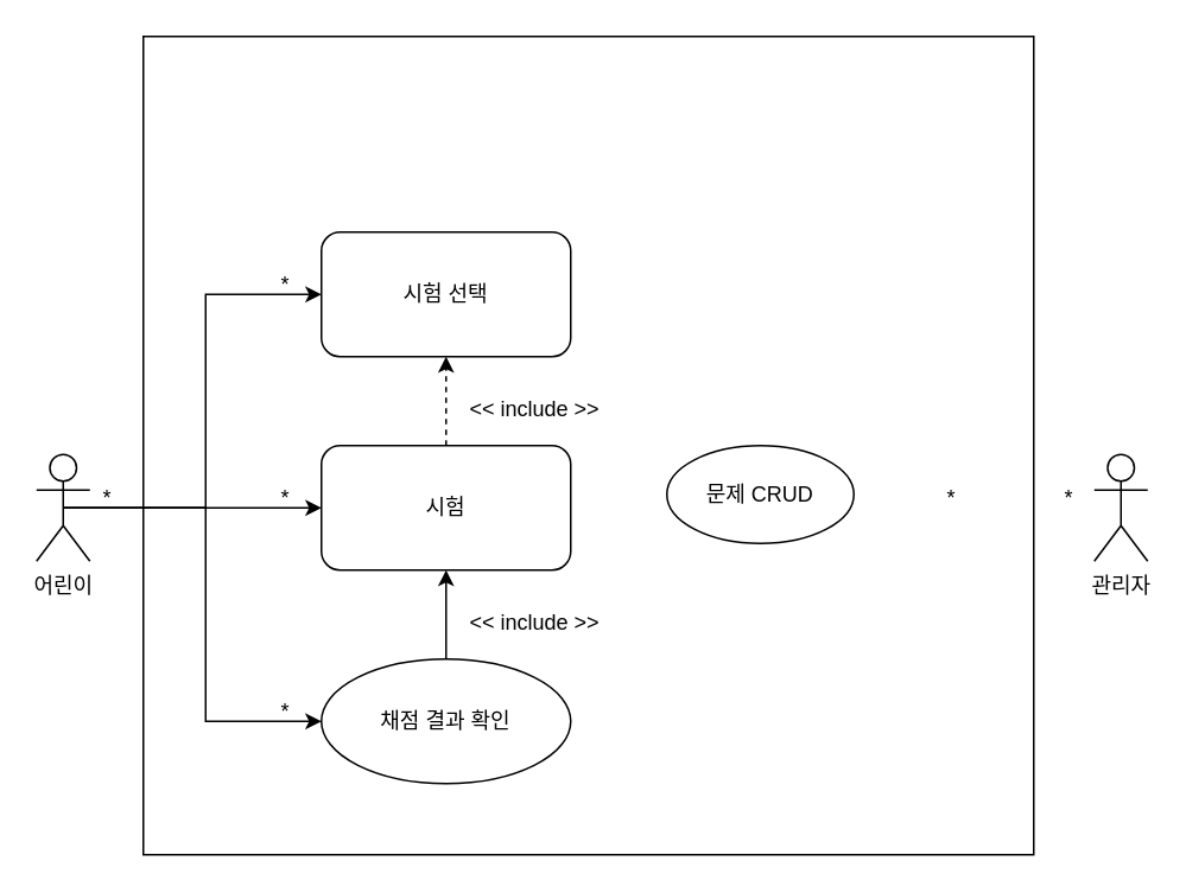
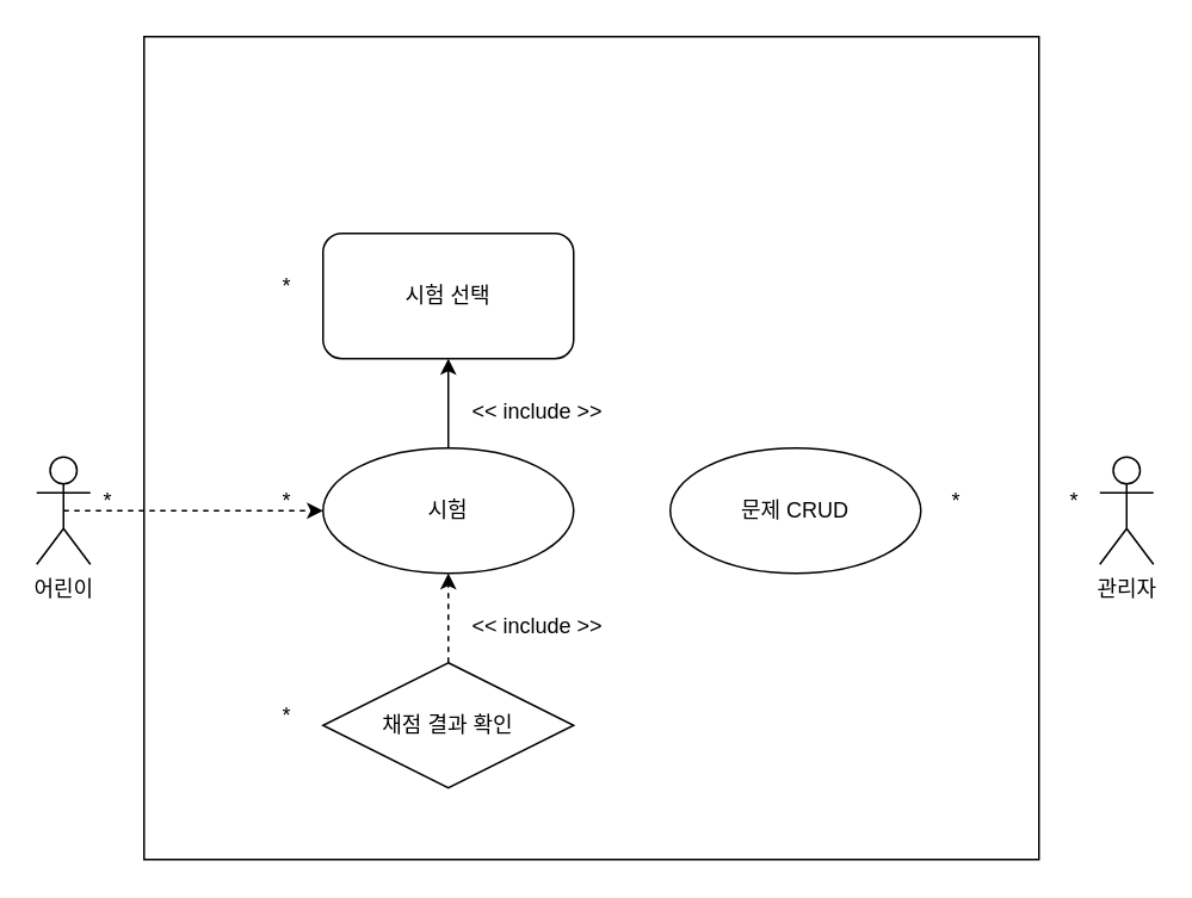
  <mxCell id="0" />
  <mxCell id="1" parent="0" />
  <mxCell id="2" value="" style="rounded=0;whiteSpace=wrap;html=1;" vertex="1" parent="1"><mxGeometry x="80" y="20" width="500" height="460" as="geometry" /></mxCell>
- <mxCell id="3" style="edgeStyle=orthogonalEdgeStyle;rounded=0;orthogonalLoop=1;jettySize=auto;html=1;exitX=0.5;exitY=0.5;exitDx=0;exitDy=0;exitPerimeter=0;entryX=0;entryY=0.5;entryDx=0;entryDy=0;" edge="1" parent="1" source="6" target="12"><mxGeometry relative="1" as="geometry" /></mxCell>
- <mxCell id="4" style="edgeStyle=orthogonalEdgeStyle;rounded=0;orthogonalLoop=1;jettySize=auto;html=1;exitX=0.5;exitY=0.5;exitDx=0;exitDy=0;exitPerimeter=0;entryX=0;entryY=0.5;entryDx=0;entryDy=0;" edge="1" parent="1" source="6" target="10"><mxGeometry relative="1" as="geometry" /></mxCell>
- <mxCell id="5" style="edgeStyle=orthogonalEdgeStyle;rounded=0;orthogonalLoop=1;jettySize=auto;html=1;exitX=0.5;exitY=0.5;exitDx=0;exitDy=0;exitPerimeter=0;entryX=0;entryY=0.5;entryDx=0;entryDy=0;" edge="1" parent="1" source="6" target="8"><mxGeometry relative="1" as="geometry" /></mxCell>
+ <mxCell id="4" style="edgeStyle=orthogonalEdgeStyle;rounded=0;orthogonalLoop=1;jettySize=auto;html=1;exitX=0.5;exitY=0.5;exitDx=0;exitDy=0;exitPerimeter=0;entryX=0;entryY=0.5;entryDx=0;entryDy=0;dashed=1;" edge="1" parent="1" source="6" target="10"><mxGeometry relative="1" as="geometry" /></mxCell>
  <mxCell id="6" value="어린이" style="shape=umlActor;verticalLabelPosition=bottom;verticalAlign=top;html=1;" vertex="1" parent="1"><mxGeometry x="20" y="255" width="30" height="60" as="geometry" /></mxCell>
  <mxCell id="7" value="관리자" style="shape=umlActor;verticalLabelPosition=bottom;verticalAlign=top;html=1;" vertex="1" parent="1"><mxGeometry x="614" y="255" width="30" height="60" as="geometry" /></mxCell>
  <mxCell id="8" value="시험 선택" style="whiteSpace=wrap;html=1;rounded=1;" vertex="1" parent="1"><mxGeometry x="180" y="130" width="140" height="70" as="geometry" /></mxCell>
- <mxCell id="9" style="edgeStyle=orthogonalEdgeStyle;rounded=0;orthogonalLoop=1;jettySize=auto;html=1;exitX=0.5;exitY=0;exitDx=0;exitDy=0;entryX=0.5;entryY=1;entryDx=0;entryDy=0;dashed=1;" edge="1" parent="1" source="10" target="8"><mxGeometry relative="1" as="geometry" /></mxCell>
- <mxCell id="10" value="시험" style="whiteSpace=wrap;html=1;rounded=1;" vertex="1" parent="1"><mxGeometry x="180" y="250" width="140" height="70" as="geometry" /></mxCell>
- <mxCell id="11" style="edgeStyle=orthogonalEdgeStyle;rounded=0;orthogonalLoop=1;jettySize=auto;html=1;exitX=0.5;exitY=0;exitDx=0;exitDy=0;entryX=0.5;entryY=1;entryDx=0;entryDy=0;" edge="1" parent="1" source="12" target="10"><mxGeometry relative="1" as="geometry" /></mxCell>
- <mxCell id="12" value="채점 결과 확인" style="ellipse;whiteSpace=wrap;html=1;" vertex="1" parent="1"><mxGeometry x="180" y="370" width="140" height="70" as="geometry" /></mxCell>
- <mxCell id="13" value="문제 CRUD" style="ellipse;whiteSpace=wrap;html=1;" vertex="1" parent="1"><mxGeometry x="374" y="250" width="105" height="55" as="geometry" /></mxCell>
+ <mxCell id="9" style="edgeStyle=orthogonalEdgeStyle;rounded=0;orthogonalLoop=1;jettySize=auto;html=1;exitX=0.5;exitY=0;exitDx=0;exitDy=0;entryX=0.5;entryY=1;entryDx=0;entryDy=0;" edge="1" parent="1" source="10" target="8"><mxGeometry relative="1" as="geometry" /></mxCell>
+ <mxCell id="10" value="시험" style="ellipse;whiteSpace=wrap;html=1;" vertex="1" parent="1"><mxGeometry x="180" y="250" width="140" height="70" as="geometry" /></mxCell>
+ <mxCell id="11" style="edgeStyle=orthogonalEdgeStyle;rounded=0;orthogonalLoop=1;jettySize=auto;html=1;exitX=0.5;exitY=0;exitDx=0;exitDy=0;entryX=0.5;entryY=1;entryDx=0;entryDy=0;dashed=1;" edge="1" parent="1" source="12" target="10"><mxGeometry relative="1" as="geometry" /></mxCell>
+ <mxCell id="12" value="채점 결과 확인" style="rhombus;whiteSpace=wrap;html=1;" vertex="1" parent="1"><mxGeometry x="180" y="370" width="140" height="70" as="geometry" /></mxCell>
+ <mxCell id="13" value="문제 CRUD" style="ellipse;whiteSpace=wrap;html=1;" vertex="1" parent="1"><mxGeometry x="374" y="250" width="140" height="70" as="geometry" /></mxCell>
  <mxCell id="14" value="&amp;lt;&amp;lt; include &amp;gt;&amp;gt;" style="text;html=1;strokeColor=none;fillColor=none;align=center;verticalAlign=middle;whiteSpace=wrap;rounded=0;" vertex="1" parent="1"><mxGeometry x="260" y="220" width="80" height="20" as="geometry" /></mxCell>
  <mxCell id="15" value="*" style="text;html=1;strokeColor=none;fillColor=none;align=center;verticalAlign=middle;whiteSpace=wrap;rounded=0;" vertex="1" parent="1"><mxGeometry x="40" y="270" width="40" height="20" as="geometry" /></mxCell>
  <mxCell id="16" value="*" style="text;html=1;strokeColor=none;fillColor=none;align=center;verticalAlign=middle;whiteSpace=wrap;rounded=0;" vertex="1" parent="1"><mxGeometry x="580" y="270" width="40" height="20" as="geometry" /></mxCell>
  <mxCell id="17" value="*" style="text;html=1;strokeColor=none;fillColor=none;align=center;verticalAlign=middle;whiteSpace=wrap;rounded=0;" vertex="1" parent="1"><mxGeometry x="140" y="270" width="40" height="20" as="geometry" /></mxCell>
  <mxCell id="18" value="*" style="text;html=1;strokeColor=none;fillColor=none;align=center;verticalAlign=middle;whiteSpace=wrap;rounded=0;" vertex="1" parent="1"><mxGeometry x="140" y="390" width="40" height="20" as="geometry" /></mxCell>
  <mxCell id="19" value="*" style="text;html=1;strokeColor=none;fillColor=none;align=center;verticalAlign=middle;whiteSpace=wrap;rounded=0;" vertex="1" parent="1"><mxGeometry x="514" y="270" width="40" height="20" as="geometry" /></mxCell>
  <mxCell id="20" value="&amp;lt;&amp;lt; include &amp;gt;&amp;gt;" style="text;html=1;strokeColor=none;fillColor=none;align=center;verticalAlign=middle;whiteSpace=wrap;rounded=0;" vertex="1" parent="1"><mxGeometry x="260" y="340" width="80" height="20" as="geometry" /></mxCell>
  <mxCell id="21" value="*" style="text;html=1;strokeColor=none;fillColor=none;align=center;verticalAlign=middle;whiteSpace=wrap;rounded=0;" vertex="1" parent="1"><mxGeometry x="140" y="150" width="40" height="20" as="geometry" /></mxCell>
